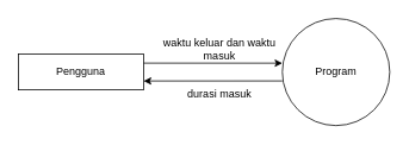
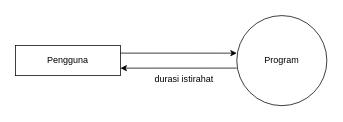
  <mxCell id="0" />
  <mxCell id="1" parent="0" />
  <mxCell id="2" value="Pengguna" style="rounded=0;whiteSpace=wrap;html=1;" vertex="1" parent="1"><mxGeometry x="20" y="60" width="140" height="40" as="geometry" /></mxCell>
  <mxCell id="3" value="Program" style="ellipse;whiteSpace=wrap;html=1;aspect=fixed;" vertex="1" parent="1"><mxGeometry x="315" y="20" width="120" height="120" as="geometry" /></mxCell>
  <mxCell id="4" style="edgeStyle=orthogonalEdgeStyle;rounded=0;orthogonalLoop=1;jettySize=auto;html=1;exitX=1;exitY=0.25;exitDx=0;exitDy=0;entryX=0;entryY=0.417;entryDx=0;entryDy=0;entryPerimeter=0;" edge="1" parent="1" source="2" target="3"><mxGeometry relative="1" as="geometry" /></mxCell>
  <mxCell id="5" value="" style="endArrow=classic;html=1;rounded=0;entryX=1;entryY=0.75;entryDx=0;entryDy=0;exitX=0;exitY=0.583;exitDx=0;exitDy=0;exitPerimeter=0;" edge="1" parent="1" source="3" target="2"><mxGeometry width="50" height="50" relative="1" as="geometry"><mxPoint x="295" y="150" as="sourcePoint" /><mxPoint x="345" y="100" as="targetPoint" /></mxGeometry></mxCell>
- <mxCell id="6" value="waktu keluar dan waktu masuk" style="text;html=1;align=center;verticalAlign=middle;whiteSpace=wrap;rounded=0;" vertex="1" parent="1"><mxGeometry x="175" y="40" width="140" height="30" as="geometry" /></mxCell>
- <mxCell id="7" value="durasi masuk" style="text;html=1;align=center;verticalAlign=middle;whiteSpace=wrap;rounded=0;" vertex="1" parent="1"><mxGeometry x="175" y="90" width="140" height="30" as="geometry" /></mxCell>
+ <mxCell id="7" value="durasi istirahat" style="text;html=1;align=center;verticalAlign=middle;whiteSpace=wrap;rounded=0;" vertex="1" parent="1"><mxGeometry x="175" y="90" width="140" height="30" as="geometry" /></mxCell>
